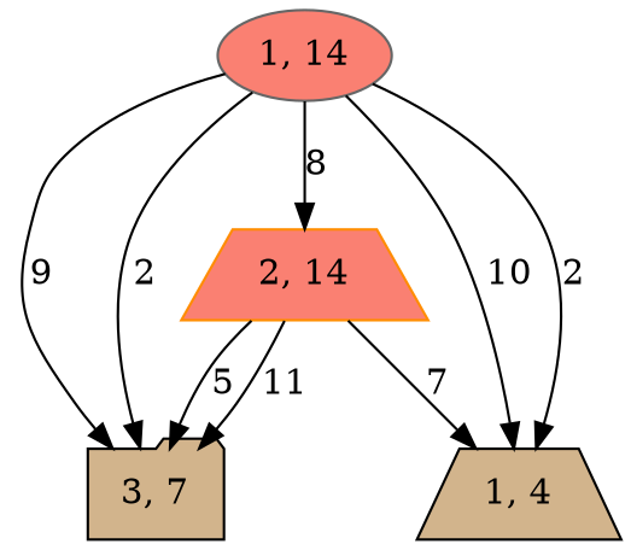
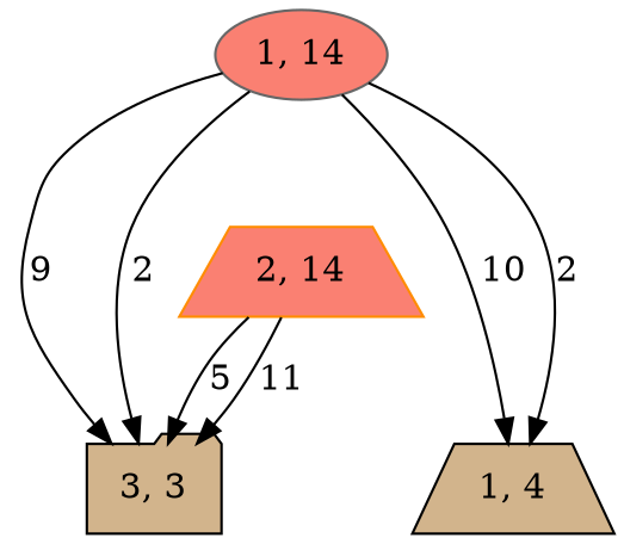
  digraph {
    node [color=black fillcolor=salmon shape=trapezium style=filled]
    n1 [color=gray40 label="1, 14" shape=ellipse]
    n2 [color=darkorange label="2, 14"]
-   n3 [fillcolor=tan label="3, 7" shape=folder]
+   n3 [fillcolor=tan label="3, 3" shape=folder]
    n4 [fillcolor=tan label="1, 4"]
-   n1 -> n2 [label=8]
    n1 -> n3 [label=9]
    n1 -> n3 [label=2]
    n1 -> n4 [label=10]
    n1 -> n4 [label=2]
    n2 -> n3 [label=5]
    n2 -> n3 [label=11]
-   n2 -> n4 [label=7]
  }
